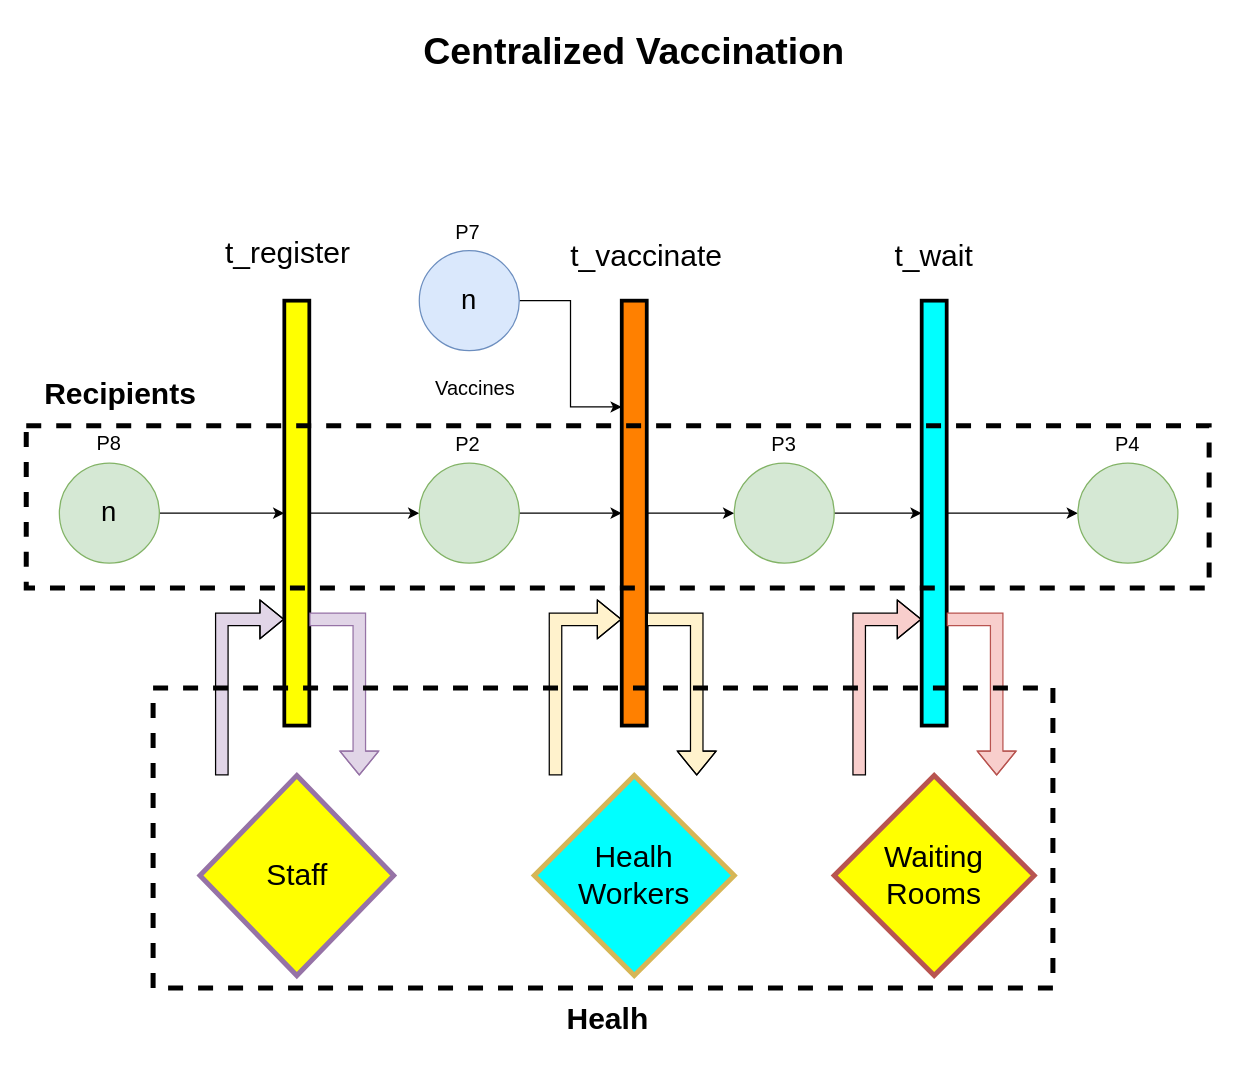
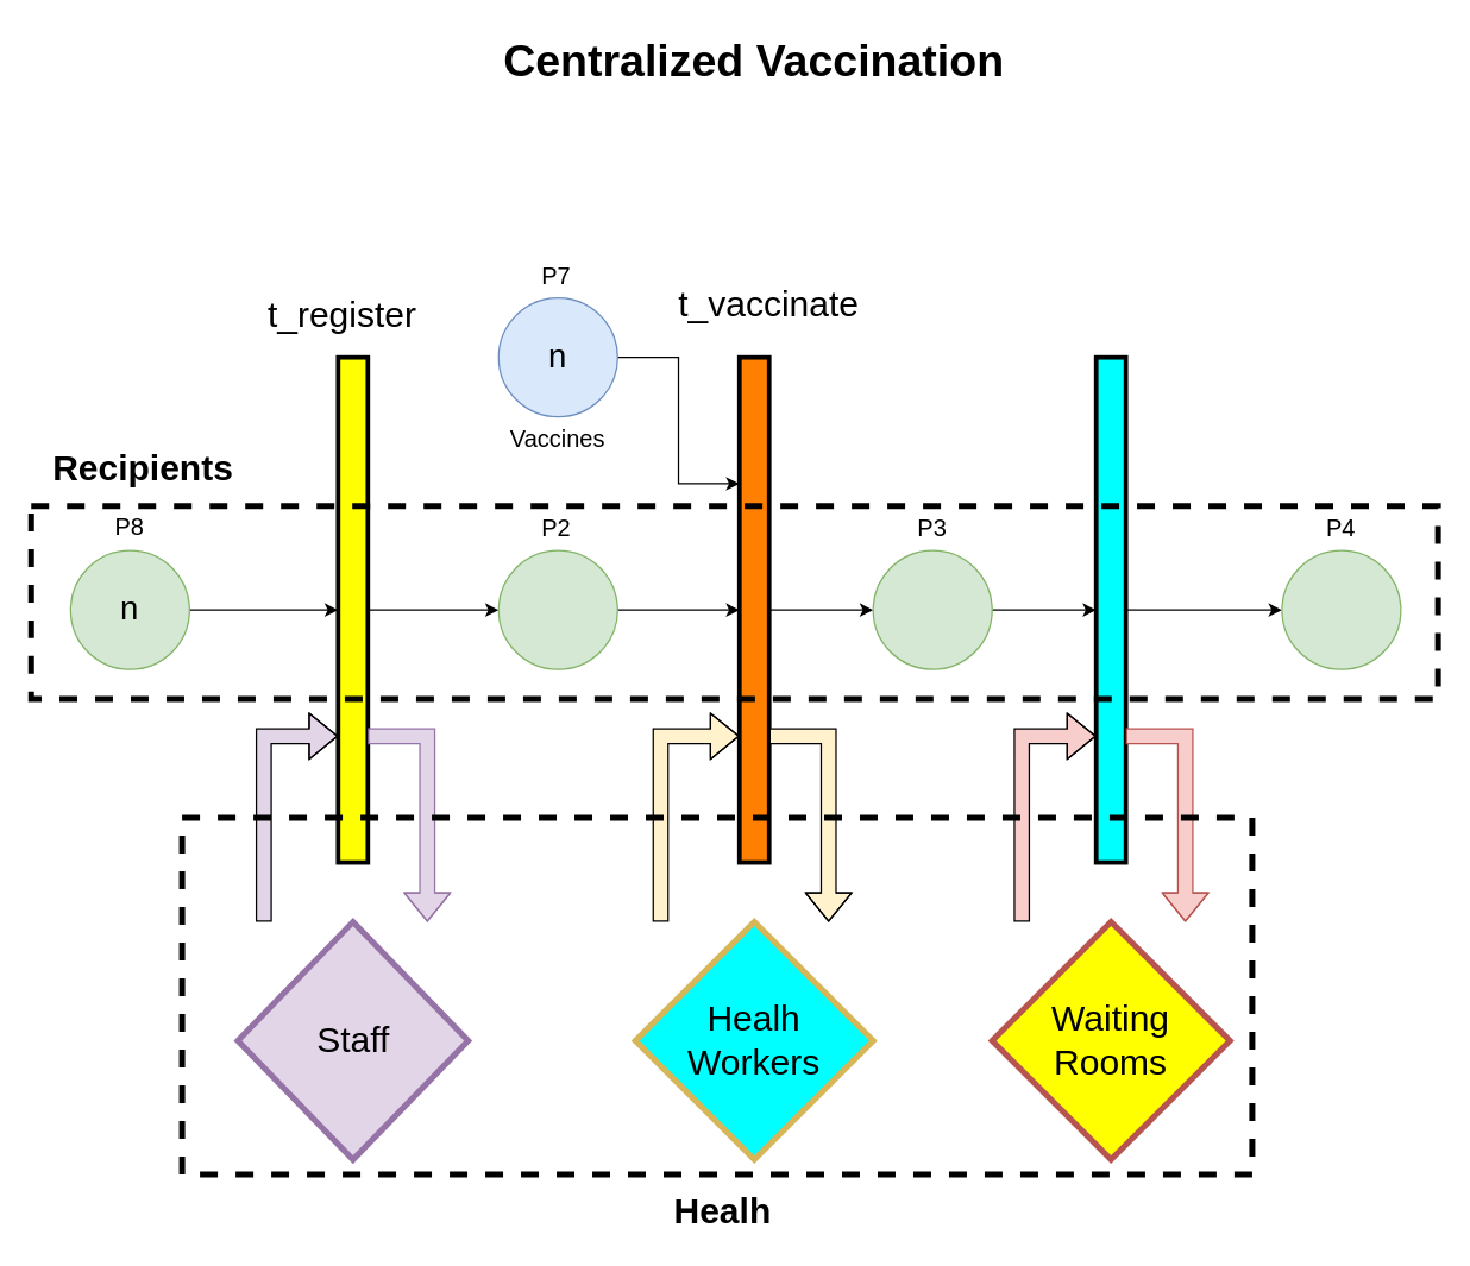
  <mxCell id="0" />
  <mxCell id="1" parent="0" />
  <mxCell id="2" style="edgeStyle=orthogonalEdgeStyle;rounded=0;orthogonalLoop=1;jettySize=auto;html=1;entryX=0;entryY=0.5;entryDx=0;entryDy=0;" parent="1" source="3" target="5" edge="1"><mxGeometry relative="1" as="geometry" /></mxCell>
  <mxCell id="3" value="n" style="ellipse;whiteSpace=wrap;html=1;aspect=fixed;fontSize=22;fillColor=#d5e8d4;strokeColor=#82b366;" parent="1" vertex="1"><mxGeometry x="47" y="370" width="80" height="80" as="geometry" /></mxCell>
  <mxCell id="4" style="edgeStyle=orthogonalEdgeStyle;rounded=0;orthogonalLoop=1;jettySize=auto;html=1;entryX=0;entryY=0.5;entryDx=0;entryDy=0;exitX=1;exitY=0.5;exitDx=0;exitDy=0;" parent="1" source="5" target="9" edge="1"><mxGeometry relative="1" as="geometry" /></mxCell>
  <mxCell id="5" value="" style="rounded=0;whiteSpace=wrap;html=1;fillColor=#FFFF00;strokeColor=#000000;labelBorderColor=none;strokeWidth=3;" parent="1" vertex="1"><mxGeometry x="227" y="240" width="20" height="340" as="geometry" /></mxCell>
  <mxCell id="6" style="edgeStyle=orthogonalEdgeStyle;rounded=0;orthogonalLoop=1;jettySize=auto;html=1;entryX=0;entryY=0.5;entryDx=0;entryDy=0;" parent="1" source="7" target="13" edge="1"><mxGeometry relative="1" as="geometry" /></mxCell>
  <mxCell id="7" value="" style="rounded=0;whiteSpace=wrap;html=1;fillColor=#FF8000;strokeColor=#000000;strokeWidth=3;" parent="1" vertex="1"><mxGeometry x="497" y="240" width="20" height="340" as="geometry" /></mxCell>
  <mxCell id="8" style="edgeStyle=orthogonalEdgeStyle;rounded=0;orthogonalLoop=1;jettySize=auto;html=1;exitX=1;exitY=0.5;exitDx=0;exitDy=0;entryX=0;entryY=0.5;entryDx=0;entryDy=0;" parent="1" source="9" target="7" edge="1"><mxGeometry relative="1" as="geometry" /></mxCell>
  <mxCell id="9" value="" style="ellipse;whiteSpace=wrap;html=1;aspect=fixed;fontSize=22;fillColor=#d5e8d4;strokeColor=#82b366;" parent="1" vertex="1"><mxGeometry x="335" y="370" width="80" height="80" as="geometry" /></mxCell>
  <mxCell id="10" style="edgeStyle=orthogonalEdgeStyle;rounded=0;orthogonalLoop=1;jettySize=auto;html=1;exitX=1;exitY=0.5;exitDx=0;exitDy=0;entryX=0;entryY=0.25;entryDx=0;entryDy=0;" parent="1" source="11" target="7" edge="1"><mxGeometry relative="1" as="geometry" /></mxCell>
  <mxCell id="11" value="&lt;font style=&quot;font-size: 22px&quot;&gt;n&lt;/font&gt;" style="ellipse;whiteSpace=wrap;html=1;aspect=fixed;fillColor=#dae8fc;strokeColor=#6c8ebf;" parent="1" vertex="1"><mxGeometry x="335" y="200" width="80" height="80" as="geometry" /></mxCell>
  <mxCell id="12" style="edgeStyle=orthogonalEdgeStyle;rounded=0;orthogonalLoop=1;jettySize=auto;html=1;entryX=0;entryY=0.5;entryDx=0;entryDy=0;" parent="1" source="13" target="15" edge="1"><mxGeometry relative="1" as="geometry" /></mxCell>
  <mxCell id="13" value="" style="ellipse;whiteSpace=wrap;html=1;aspect=fixed;fillColor=#d5e8d4;strokeColor=#82b366;" parent="1" vertex="1"><mxGeometry x="587" y="370" width="80" height="80" as="geometry" /></mxCell>
  <mxCell id="14" style="edgeStyle=orthogonalEdgeStyle;rounded=0;orthogonalLoop=1;jettySize=auto;html=1;exitX=1;exitY=0.5;exitDx=0;exitDy=0;entryX=0;entryY=0.5;entryDx=0;entryDy=0;fontSize=22;" parent="1" source="15" target="25" edge="1"><mxGeometry relative="1" as="geometry" /></mxCell>
  <mxCell id="15" value="" style="rounded=0;whiteSpace=wrap;html=1;fillColor=#00FFFF;strokeColor=#000000;strokeWidth=3;" parent="1" vertex="1"><mxGeometry x="737" y="240" width="20" height="340" as="geometry" /></mxCell>
- <mxCell id="16" value="Vaccines" style="text;html=1;strokeColor=none;fillColor=none;align=center;verticalAlign=middle;whiteSpace=wrap;rounded=0;fontSize=16;" parent="1" vertex="1"><mxGeometry x="320" y="295" width="120" height="30" as="geometry" /></mxCell>
+ <mxCell id="16" value="Vaccines" style="text;html=1;strokeColor=none;fillColor=none;align=center;verticalAlign=middle;whiteSpace=wrap;rounded=0;fontSize=16;" parent="1" vertex="1"><mxGeometry x="315" y="280" width="120" height="30" as="geometry" /></mxCell>
  <mxCell id="17" value="P8" style="text;html=1;strokeColor=none;fillColor=none;align=center;verticalAlign=middle;whiteSpace=wrap;rounded=0;labelBorderColor=none;fontSize=16;" parent="1" vertex="1"><mxGeometry x="72" y="339" width="30" height="30" as="geometry" /></mxCell>
  <mxCell id="18" value="P2" style="text;html=1;strokeColor=none;fillColor=none;align=center;verticalAlign=middle;whiteSpace=wrap;rounded=0;labelBorderColor=none;fontSize=16;" parent="1" vertex="1"><mxGeometry x="359" y="340" width="30" height="30" as="geometry" /></mxCell>
  <mxCell id="19" value="P7" style="text;html=1;strokeColor=none;fillColor=none;align=center;verticalAlign=middle;whiteSpace=wrap;rounded=0;labelBorderColor=none;fontSize=16;" parent="1" vertex="1"><mxGeometry x="359" y="170" width="30" height="30" as="geometry" /></mxCell>
  <mxCell id="20" value="P3" style="text;html=1;strokeColor=none;fillColor=none;align=center;verticalAlign=middle;whiteSpace=wrap;rounded=0;labelBorderColor=none;fontSize=16;" parent="1" vertex="1"><mxGeometry x="612" y="340" width="30" height="30" as="geometry" /></mxCell>
- <mxCell id="21" value="t_register" style="text;html=1;strokeColor=none;fillColor=none;align=center;verticalAlign=middle;whiteSpace=wrap;rounded=0;labelBorderColor=none;fontSize=24;" parent="1" vertex="1"><mxGeometry x="155" y="187" width="150" height="30" as="geometry" /></mxCell>
+ <mxCell id="21" value="t_register" style="text;html=1;strokeColor=none;fillColor=none;align=center;verticalAlign=middle;whiteSpace=wrap;rounded=0;labelBorderColor=none;fontSize=24;" parent="1" vertex="1"><mxGeometry x="155" y="197" width="150" height="30" as="geometry" /></mxCell>
  <mxCell id="22" value="t_vaccinate" style="text;html=1;strokeColor=none;fillColor=none;align=center;verticalAlign=middle;whiteSpace=wrap;rounded=0;labelBorderColor=none;fontSize=24;" parent="1" vertex="1"><mxGeometry x="447" y="190" width="140" height="30" as="geometry" /></mxCell>
- <mxCell id="23" value="t_wait" style="text;html=1;strokeColor=none;fillColor=none;align=center;verticalAlign=middle;whiteSpace=wrap;rounded=0;labelBorderColor=none;fontSize=24;" parent="1" vertex="1"><mxGeometry x="717" y="190" width="60" height="30" as="geometry" /></mxCell>
  <mxCell id="24" value="&lt;b&gt;&lt;font style=&quot;font-size: 30px&quot;&gt;Centralized Vaccination&lt;/font&gt;&lt;/b&gt;" style="text;html=1;strokeColor=none;fillColor=none;align=center;verticalAlign=middle;whiteSpace=wrap;rounded=0;labelBorderColor=none;fontSize=16;" parent="1" vertex="1"><mxGeometry x="267" y="20" width="480" height="40" as="geometry" /></mxCell>
  <mxCell id="25" value="" style="ellipse;whiteSpace=wrap;html=1;aspect=fixed;fillColor=#d5e8d4;strokeColor=#82b366;" parent="1" vertex="1"><mxGeometry x="862" y="370" width="80" height="80" as="geometry" /></mxCell>
  <mxCell id="26" value="P4" style="text;html=1;strokeColor=none;fillColor=none;align=center;verticalAlign=middle;whiteSpace=wrap;rounded=0;labelBorderColor=none;fontSize=16;" parent="1" vertex="1"><mxGeometry x="887" y="340" width="30" height="30" as="geometry" /></mxCell>
  <mxCell id="27" value="" style="shape=flexArrow;endArrow=classic;html=1;rounded=0;strokeWidth=1;entryX=0;entryY=0.75;entryDx=0;entryDy=0;fillColor=#E1D5E7;strokeColor=#000000;" edge="1" parent="1" target="5"><mxGeometry width="50" height="50" relative="1" as="geometry"><mxPoint x="177" y="620" as="sourcePoint" /><mxPoint x="467" y="370" as="targetPoint" /><Array as="points"><mxPoint x="177" y="495" /></Array></mxGeometry></mxCell>
  <mxCell id="28" value="" style="shape=flexArrow;endArrow=classic;html=1;rounded=0;strokeWidth=1;entryX=0;entryY=0.75;entryDx=0;entryDy=0;fillColor=#f8cecc;strokeColor=#000000;" edge="1" parent="1" target="15"><mxGeometry width="50" height="50" relative="1" as="geometry"><mxPoint x="687" y="620" as="sourcePoint" /><mxPoint x="737" y="500" as="targetPoint" /><Array as="points"><mxPoint x="687" y="495" /></Array></mxGeometry></mxCell>
  <mxCell id="29" value="" style="shape=flexArrow;endArrow=classic;html=1;rounded=0;strokeWidth=1;entryX=0;entryY=0.75;entryDx=0;entryDy=0;fillColor=#FFF2CC;strokeColor=#000000;" edge="1" parent="1" target="7"><mxGeometry width="50" height="50" relative="1" as="geometry"><mxPoint x="444" y="620" as="sourcePoint" /><mxPoint x="494" y="500" as="targetPoint" /><Array as="points"><mxPoint x="444" y="495" /></Array></mxGeometry></mxCell>
  <mxCell id="30" value="" style="shape=flexArrow;endArrow=classic;html=1;rounded=0;strokeColor=#9673a6;strokeWidth=1;fillColor=#e1d5e7;exitX=1;exitY=0.75;exitDx=0;exitDy=0;" edge="1" parent="1" source="5"><mxGeometry width="50" height="50" relative="1" as="geometry"><mxPoint x="417" y="420" as="sourcePoint" /><mxPoint x="287" y="620" as="targetPoint" /><Array as="points"><mxPoint x="287" y="495" /></Array></mxGeometry></mxCell>
  <mxCell id="31" value="" style="shape=flexArrow;endArrow=classic;html=1;rounded=0;strokeColor=#000000;strokeWidth=1;fillColor=#FFF2CC;exitX=1;exitY=0.75;exitDx=0;exitDy=0;" edge="1" parent="1" source="7"><mxGeometry width="50" height="50" relative="1" as="geometry"><mxPoint x="537" y="460" as="sourcePoint" /><mxPoint x="557" y="620" as="targetPoint" /><Array as="points"><mxPoint x="557" y="495" /></Array></mxGeometry></mxCell>
  <mxCell id="32" value="" style="shape=flexArrow;endArrow=classic;html=1;rounded=0;strokeColor=#b85450;strokeWidth=1;fillColor=#f8cecc;exitX=1;exitY=0.75;exitDx=0;exitDy=0;" edge="1" parent="1" source="15"><mxGeometry width="50" height="50" relative="1" as="geometry"><mxPoint x="417" y="420" as="sourcePoint" /><mxPoint x="797" y="620" as="targetPoint" /><Array as="points"><mxPoint x="797" y="495" /></Array></mxGeometry></mxCell>
  <mxCell id="33" value="Waiting Rooms" style="rhombus;whiteSpace=wrap;html=1;fillColor=#ffff00;strokeColor=#b85450;strokeWidth=4;fontSize=24;" vertex="1" parent="1"><mxGeometry x="667" y="620" width="160" height="160" as="geometry" /></mxCell>
  <mxCell id="34" value="" style="rounded=0;whiteSpace=wrap;html=1;strokeWidth=4;fillColor=none;dashed=1;" vertex="1" parent="1"><mxGeometry x="122" y="550" width="720" height="240" as="geometry" /></mxCell>
  <mxCell id="35" value="&lt;font style=&quot;font-size: 24px&quot;&gt;Healh&lt;/font&gt;" style="text;html=1;strokeColor=none;fillColor=none;align=center;verticalAlign=middle;whiteSpace=wrap;rounded=0;dashed=1;fontStyle=1" vertex="1" parent="1"><mxGeometry x="415" y="800" width="142" height="30" as="geometry" /></mxCell>
- <mxCell id="36" value="Staff" style="rhombus;whiteSpace=wrap;html=1;fillColor=#ffff00;strokeColor=#9673a6;strokeWidth=4;fontSize=24;" vertex="1" parent="1"><mxGeometry x="159.5" y="620" width="155" height="160" as="geometry" /></mxCell>
+ <mxCell id="36" value="Staff" style="rhombus;whiteSpace=wrap;html=1;fillColor=#e1d5e7;strokeColor=#9673a6;strokeWidth=4;fontSize=24;" vertex="1" parent="1"><mxGeometry x="159.5" y="620" width="155" height="160" as="geometry" /></mxCell>
  <mxCell id="37" value="Healh Workers" style="rhombus;whiteSpace=wrap;html=1;fillColor=#00ffff;strokeColor=#d6b656;strokeWidth=4;fontSize=24;" vertex="1" parent="1"><mxGeometry x="427" y="620" width="160" height="160" as="geometry" /></mxCell>
  <mxCell id="38" value="" style="rounded=0;whiteSpace=wrap;html=1;dashed=1;fontSize=24;strokeWidth=4;fillColor=none;" vertex="1" parent="1"><mxGeometry x="20.5" y="340" width="946.5" height="130" as="geometry" /></mxCell>
  <mxCell id="39" value="&lt;b&gt;Recipients&lt;/b&gt;" style="text;html=1;strokeColor=none;fillColor=none;align=center;verticalAlign=middle;whiteSpace=wrap;rounded=0;dashed=1;fontSize=24;" vertex="1" parent="1"><mxGeometry x="20.5" y="300" width="150" height="30" as="geometry" /></mxCell>
